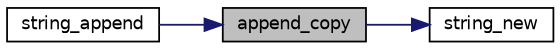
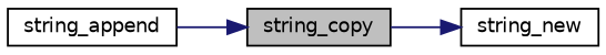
  digraph {
    rankdir=LR
    node [color=black fillcolor=white fontname=Helvetica fontsize=10 shape=record style=filled]
    edge [color=midnightblue fontname=Helvetica fontsize=10 labelfontname=Helvetica labelfontsize=10 style=solid]
-   n1 [fillcolor=grey75 fontcolor=black height=0.2 label=append_copy width=0.4]
+   n1 [fillcolor=grey75 fontcolor=black height=0.2 label=string_copy width=0.4]
    n2 [height=0.2 label=string_new width=0.4]
    n3 [height=0.2 label=string_append width=0.4]
    n1 -> n2
    n3 -> n1
  }
